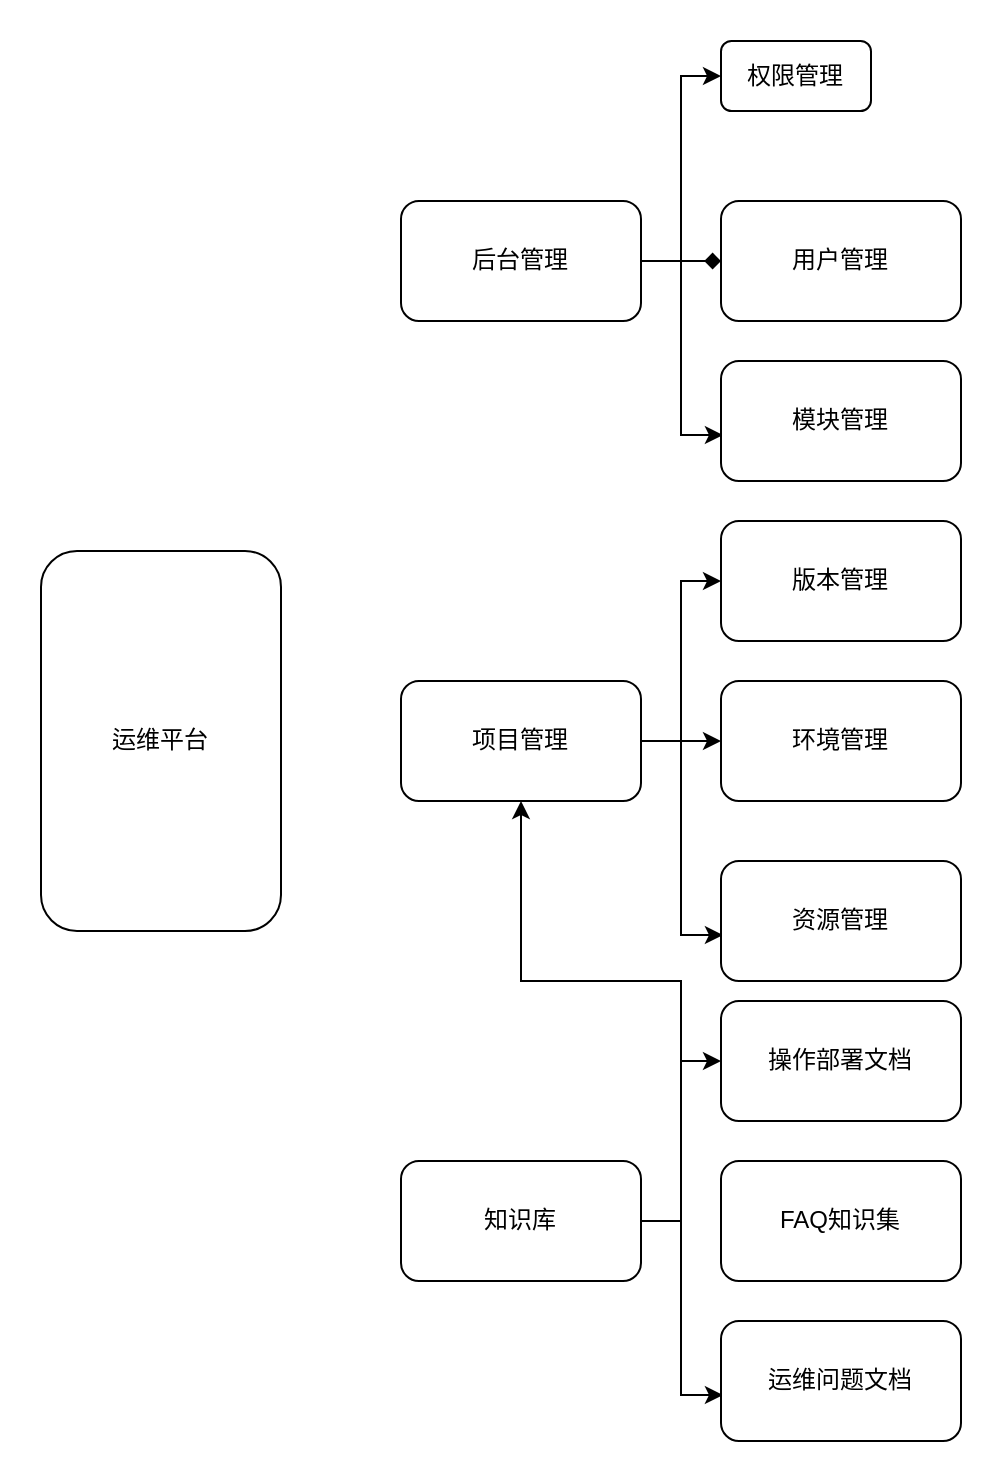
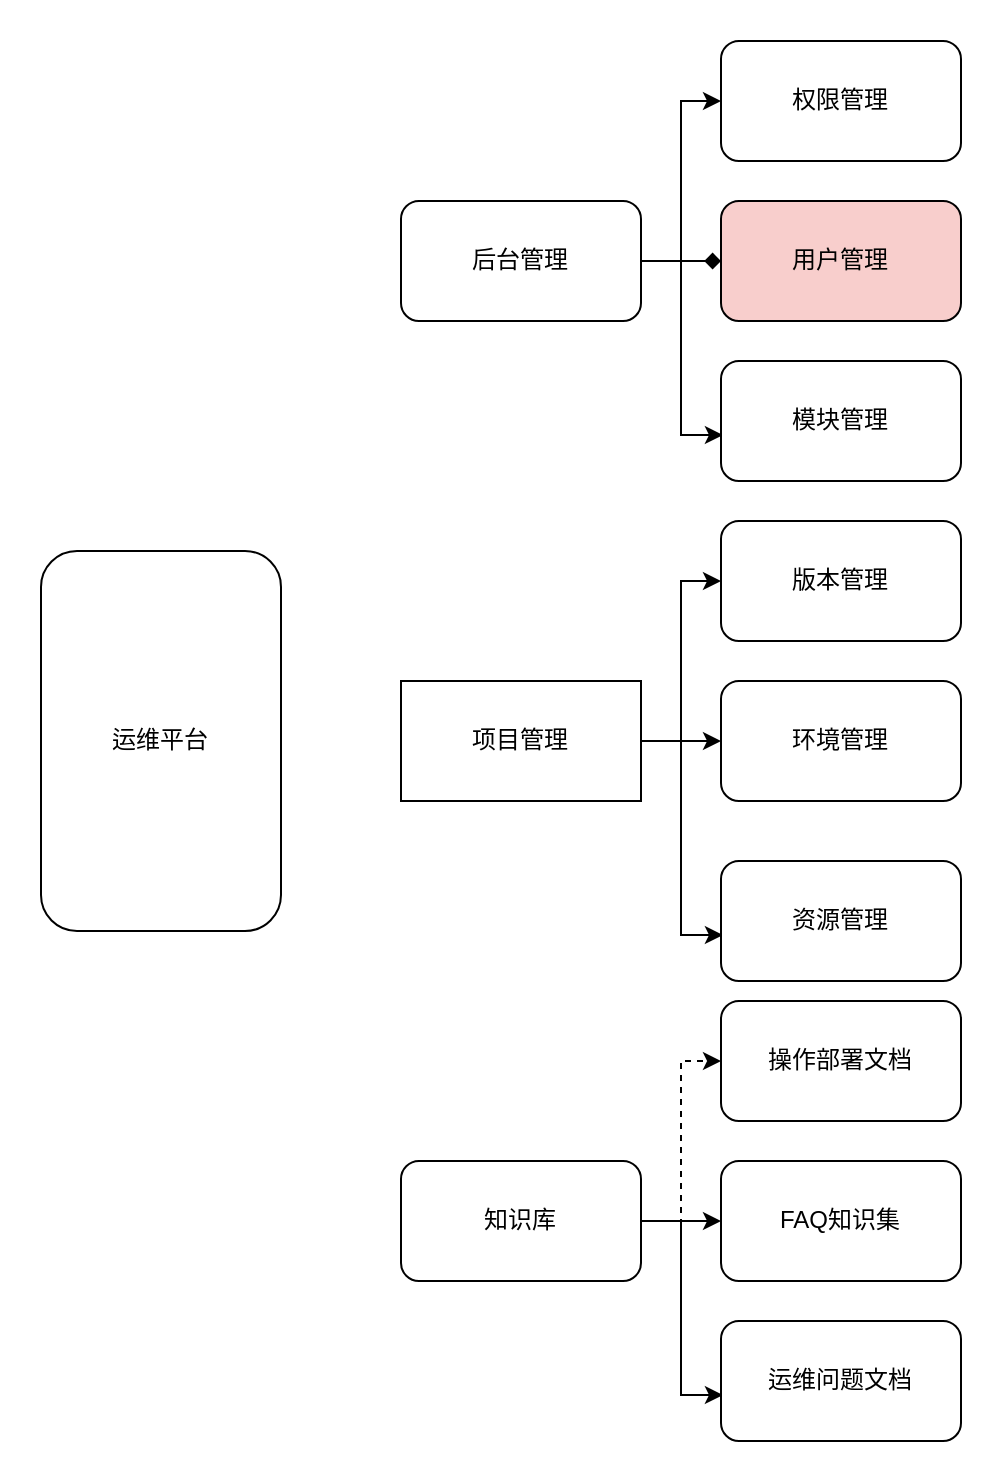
  <mxCell id="0" />
  <mxCell id="1" parent="0" />
  <mxCell id="2" style="edgeStyle=orthogonalEdgeStyle;rounded=0;orthogonalLoop=1;jettySize=auto;html=1;exitX=1;exitY=0.5;exitDx=0;exitDy=0;entryX=0;entryY=0.5;entryDx=0;entryDy=0;" edge="1" parent="1" source="5" target="6"><mxGeometry relative="1" as="geometry" /></mxCell>
  <mxCell id="3" style="edgeStyle=orthogonalEdgeStyle;rounded=0;orthogonalLoop=1;jettySize=auto;html=1;exitX=1;exitY=0.5;exitDx=0;exitDy=0;entryX=0;entryY=0.5;entryDx=0;entryDy=0;endArrow=diamond;" edge="1" parent="1" source="5" target="7"><mxGeometry relative="1" as="geometry" /></mxCell>
  <mxCell id="4" style="edgeStyle=orthogonalEdgeStyle;rounded=0;orthogonalLoop=1;jettySize=auto;html=1;exitX=1;exitY=0.5;exitDx=0;exitDy=0;entryX=0.008;entryY=0.617;entryDx=0;entryDy=0;entryPerimeter=0;" edge="1" parent="1" source="5" target="8"><mxGeometry relative="1" as="geometry" /></mxCell>
  <mxCell id="5" value="后台管理" style="rounded=1;whiteSpace=wrap;html=1;" vertex="1" parent="1"><mxGeometry x="200" y="100" width="120" height="60" as="geometry" /></mxCell>
- <mxCell id="6" value="权限管理" style="rounded=1;whiteSpace=wrap;html=1;" vertex="1" parent="1"><mxGeometry x="360" y="20" width="75" height="35" as="geometry" /></mxCell>
- <mxCell id="7" value="用户管理" style="rounded=1;whiteSpace=wrap;html=1;" vertex="1" parent="1"><mxGeometry x="360" y="100" width="120" height="60" as="geometry" /></mxCell>
+ <mxCell id="6" value="权限管理" style="rounded=1;whiteSpace=wrap;html=1;" vertex="1" parent="1"><mxGeometry x="360" y="20" width="120" height="60" as="geometry" /></mxCell>
+ <mxCell id="7" value="用户管理" style="rounded=1;whiteSpace=wrap;html=1;fillColor=#f8cecc;" vertex="1" parent="1"><mxGeometry x="360" y="100" width="120" height="60" as="geometry" /></mxCell>
  <mxCell id="8" value="模块管理" style="rounded=1;whiteSpace=wrap;html=1;" vertex="1" parent="1"><mxGeometry x="360" y="180" width="120" height="60" as="geometry" /></mxCell>
  <mxCell id="9" value="运维平台" style="rounded=1;whiteSpace=wrap;html=1;" vertex="1" parent="1"><mxGeometry x="20" y="275" width="120" height="190" as="geometry" /></mxCell>
  <mxCell id="10" style="edgeStyle=orthogonalEdgeStyle;rounded=0;orthogonalLoop=1;jettySize=auto;html=1;exitX=1;exitY=0.5;exitDx=0;exitDy=0;entryX=0;entryY=0.5;entryDx=0;entryDy=0;" edge="1" parent="1" source="13" target="14"><mxGeometry relative="1" as="geometry" /></mxCell>
  <mxCell id="11" style="edgeStyle=orthogonalEdgeStyle;rounded=0;orthogonalLoop=1;jettySize=auto;html=1;exitX=1;exitY=0.5;exitDx=0;exitDy=0;entryX=0;entryY=0.5;entryDx=0;entryDy=0;" edge="1" parent="1" source="13" target="15"><mxGeometry relative="1" as="geometry" /></mxCell>
  <mxCell id="12" style="edgeStyle=orthogonalEdgeStyle;rounded=0;orthogonalLoop=1;jettySize=auto;html=1;exitX=1;exitY=0.5;exitDx=0;exitDy=0;entryX=0.008;entryY=0.617;entryDx=0;entryDy=0;entryPerimeter=0;" edge="1" parent="1" source="13" target="16"><mxGeometry relative="1" as="geometry" /></mxCell>
- <mxCell id="13" value="项目管理" style="rounded=1;whiteSpace=wrap;html=1;" vertex="1" parent="1"><mxGeometry x="200" y="340" width="120" height="60" as="geometry" /></mxCell>
+ <mxCell id="13" value="项目管理" style="whiteSpace=wrap;html=1;rounded=0;" vertex="1" parent="1"><mxGeometry x="200" y="340" width="120" height="60" as="geometry" /></mxCell>
  <mxCell id="14" value="版本管理" style="rounded=1;whiteSpace=wrap;html=1;" vertex="1" parent="1"><mxGeometry x="360" y="260" width="120" height="60" as="geometry" /></mxCell>
  <mxCell id="15" value="环境管理" style="rounded=1;whiteSpace=wrap;html=1;" vertex="1" parent="1"><mxGeometry x="360" y="340" width="120" height="60" as="geometry" /></mxCell>
  <mxCell id="16" value="资源管理" style="rounded=1;whiteSpace=wrap;html=1;" vertex="1" parent="1"><mxGeometry x="360" y="430" width="120" height="60" as="geometry" /></mxCell>
- <mxCell id="17" style="edgeStyle=orthogonalEdgeStyle;rounded=0;orthogonalLoop=1;jettySize=auto;html=1;exitX=1;exitY=0.5;exitDx=0;exitDy=0;entryX=0;entryY=0.5;entryDx=0;entryDy=0;" edge="1" parent="1" source="20" target="21"><mxGeometry relative="1" as="geometry" /></mxCell>
- <mxCell id="18" style="edgeStyle=orthogonalEdgeStyle;rounded=0;orthogonalLoop=1;jettySize=auto;html=1;exitX=1;exitY=0.5;exitDx=0;exitDy=0;" edge="1" parent="1" source="20" target="13"><mxGeometry relative="1" as="geometry" /></mxCell>
+ <mxCell id="17" style="edgeStyle=orthogonalEdgeStyle;rounded=0;orthogonalLoop=1;jettySize=auto;html=1;exitX=1;exitY=0.5;exitDx=0;exitDy=0;entryX=0;entryY=0.5;entryDx=0;entryDy=0;dashed=1;" edge="1" parent="1" source="20" target="21"><mxGeometry relative="1" as="geometry" /></mxCell>
+ <mxCell id="18" style="edgeStyle=orthogonalEdgeStyle;rounded=0;orthogonalLoop=1;jettySize=auto;html=1;exitX=1;exitY=0.5;exitDx=0;exitDy=0;entryX=0;entryY=0.5;entryDx=0;entryDy=0;" edge="1" parent="1" source="20" target="22"><mxGeometry relative="1" as="geometry" /></mxCell>
  <mxCell id="19" style="edgeStyle=orthogonalEdgeStyle;rounded=0;orthogonalLoop=1;jettySize=auto;html=1;exitX=1;exitY=0.5;exitDx=0;exitDy=0;entryX=0.008;entryY=0.617;entryDx=0;entryDy=0;entryPerimeter=0;" edge="1" parent="1" source="20" target="23"><mxGeometry relative="1" as="geometry" /></mxCell>
  <mxCell id="20" value="知识库" style="rounded=1;whiteSpace=wrap;html=1;" vertex="1" parent="1"><mxGeometry x="200" y="580" width="120" height="60" as="geometry" /></mxCell>
  <mxCell id="21" value="操作部署文档" style="rounded=1;whiteSpace=wrap;html=1;" vertex="1" parent="1"><mxGeometry x="360" y="500" width="120" height="60" as="geometry" /></mxCell>
  <mxCell id="22" value="FAQ知识集" style="rounded=1;whiteSpace=wrap;html=1;" vertex="1" parent="1"><mxGeometry x="360" y="580" width="120" height="60" as="geometry" /></mxCell>
  <mxCell id="23" value="运维问题文档" style="rounded=1;whiteSpace=wrap;html=1;" vertex="1" parent="1"><mxGeometry x="360" y="660" width="120" height="60" as="geometry" /></mxCell>
